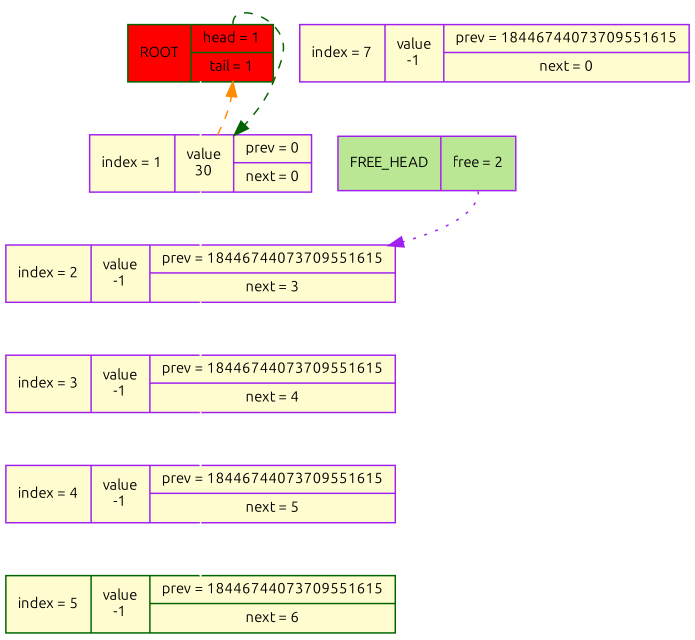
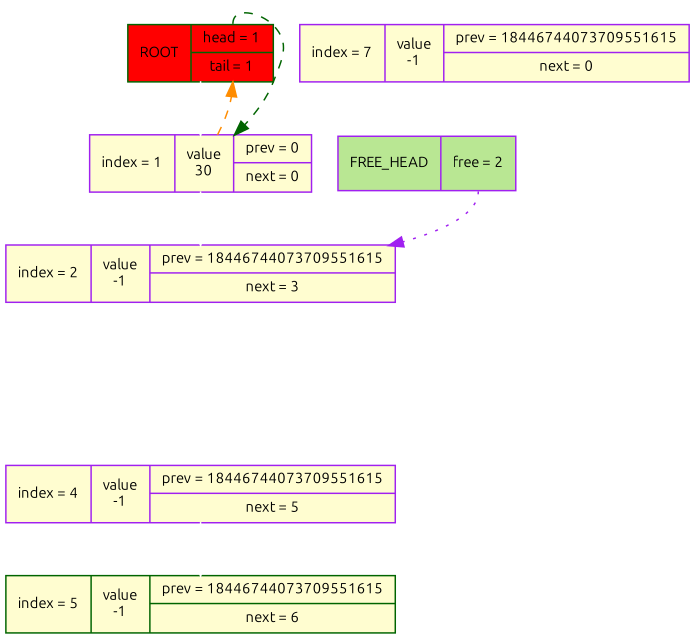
  digraph {
    bgcolor="#ffffff"
    fontname=Ubuntu
    rankdir=TB
    node [color=purple fillcolor="#fffdd0" fontname=Ubuntu fontsize=10 shape=record style=filled]
    edge [color="#ffffff" fontname=Ubuntu weight=100000]
    n1 [color=darkgreen fillcolor="#ff0000" label="ROOT|{<head>head = 1|<tail>tail = 1}"]
    n2 [label="index = 1|value\n30|{prev = 0|next = 0}"]
    n3 [label="index = 2|value\n-1|{prev = 18446744073709551615|next = 3}"]
    n4 [fillcolor="#b9e793" label="FREE_HEAD|<free>free = 2"]
-   n5 [label="index = 3|value\n-1|{prev = 18446744073709551615|next = 4}"]
    n6 [label="index = 4|value\n-1|{prev = 18446744073709551615|next = 5}"]
    n7 [color=darkgreen label="index = 5|value\n-1|{prev = 18446744073709551615|next = 6}"]
    n8 [label="index = 7|value\n-1|{prev = 18446744073709551615|next = 0}"]
    n1 -> n2
    n1 -> n2 [color=darkgreen style=dashed tailport=head weight=""]
    n2 -> n1 [color=darkorange headport=tail style=dashed weight=""]
    n2 -> n3
-   n3 -> n5
    n4 -> n3 [color=purple style=dotted tailport=free weight=""]
-   n5 -> n6
    n6 -> n7
  }
